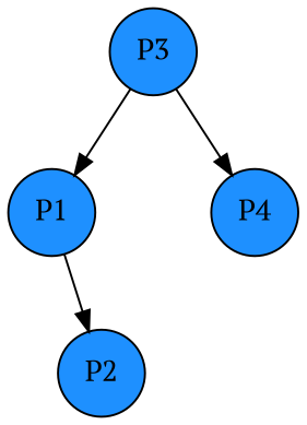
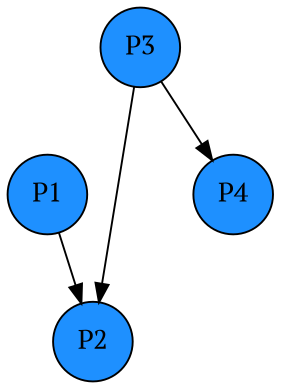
  digraph {
    fontname="PT Serif"
    node [fillcolor=dodgerblue fontname="PT Serif" shape=circle style=filled]
    edge [fontname="PT Serif"]
    n1 [label=P1]
    n2 [label=P2]
    n3 [label=P4]
    n4 [label=P3]
    n1 -> n2
-   n4 -> n1
+   n4 -> n2
    n4 -> n3
  }
